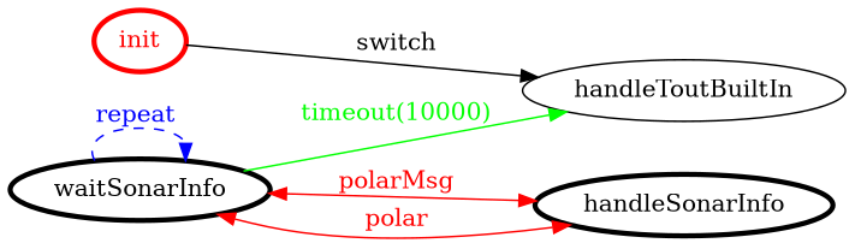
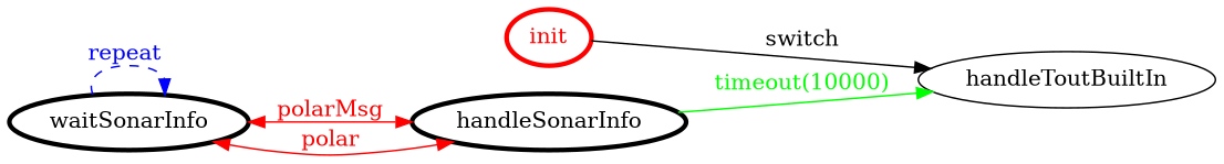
  digraph {
    rankdir=LR
    node [color=black fontcolor=black penwidth=3]
    edge [color=red fontcolor=red]
    init [color=red fontcolor=red]
    handleToutBuiltIn [color="" fontcolor="" penwidth=""]
    waitSonarInfo
    handleSonarInfo
    init -> handleToutBuiltIn [color=black fontcolor=black label=switch]
-   waitSonarInfo -> handleToutBuiltIn [color=green fontcolor=green label="timeout(10000)"]
+   handleSonarInfo -> handleToutBuiltIn [color=green fontcolor=green label="timeout(10000)"]
    waitSonarInfo -> waitSonarInfo [color=blue fontcolor=blue label="repeat " style=dashed]
    waitSonarInfo -> handleSonarInfo [dir=both label=polarMsg]
    waitSonarInfo -> handleSonarInfo [dir=both label=polar]
  }
